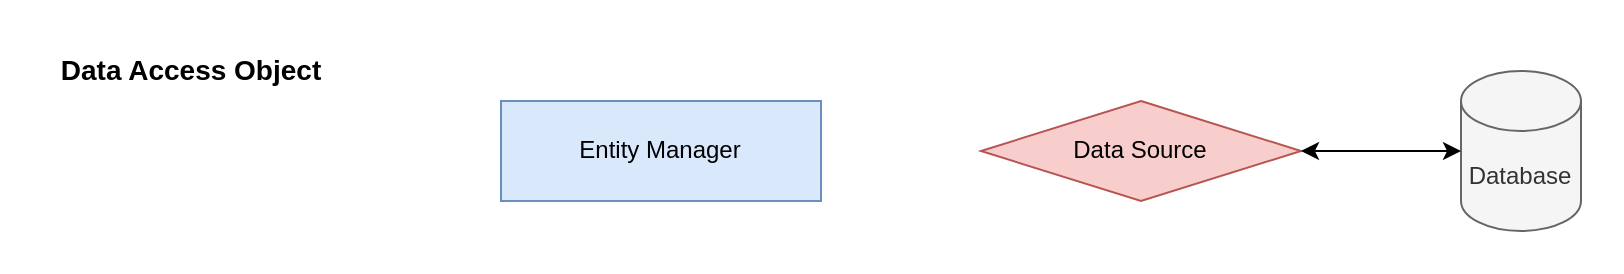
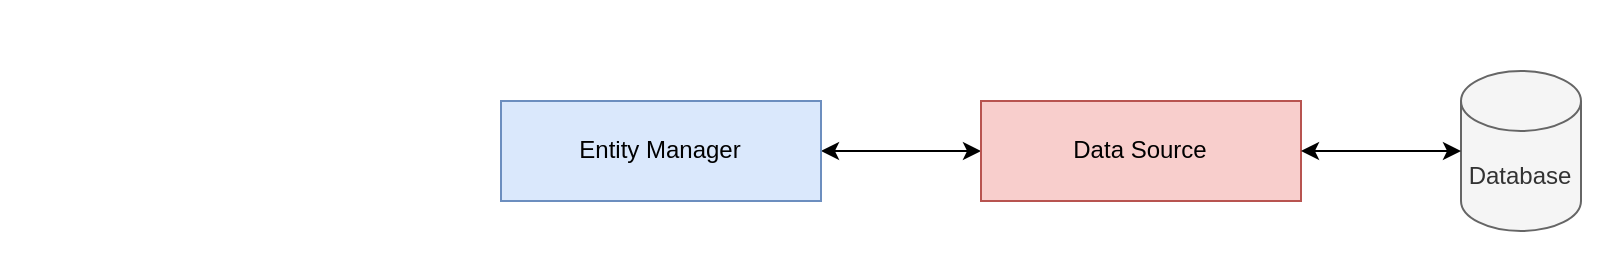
  <mxCell id="0" />
  <mxCell id="1" parent="0" />
+ <mxCell id="2" style="edgeStyle=orthogonalEdgeStyle;rounded=0;orthogonalLoop=1;jettySize=auto;html=1;startArrow=classic;startFill=1;" edge="1" parent="1" source="3" target="6"><mxGeometry relative="1" as="geometry" /></mxCell>
  <mxCell id="3" value="Entity Manager" style="rounded=0;whiteSpace=wrap;html=1;fillColor=#dae8fc;strokeColor=#6c8ebf;" parent="1" vertex="1"><mxGeometry x="250" y="50" width="160" height="50" as="geometry" /></mxCell>
  <mxCell id="4" value="Database" style="shape=cylinder3;whiteSpace=wrap;html=1;boundedLbl=1;backgroundOutline=1;size=15;fillColor=#f5f5f5;fontColor=#333333;strokeColor=#666666;" parent="1" vertex="1"><mxGeometry x="730" y="35" width="60" height="80" as="geometry" /></mxCell>
- <mxCell id="5" value="Data Access Object" style="text;html=1;align=center;verticalAlign=middle;resizable=0;points=[];autosize=1;strokeColor=none;fillColor=none;fontStyle=1;fontSize=14;" parent="1" vertex="1"><mxGeometry x="20" y="20" width="150" height="30" as="geometry" /></mxCell>
- <mxCell id="6" value="Data Source" style="rhombus;whiteSpace=wrap;html=1;fillColor=#f8cecc;strokeColor=#b85450;" vertex="1" parent="1"><mxGeometry x="490" y="50" width="160" height="50" as="geometry" /></mxCell>
+ <mxCell id="6" value="Data Source" style="rounded=0;whiteSpace=wrap;html=1;fillColor=#f8cecc;strokeColor=#b85450;" vertex="1" parent="1"><mxGeometry x="490" y="50" width="160" height="50" as="geometry" /></mxCell>
  <mxCell id="7" style="edgeStyle=orthogonalEdgeStyle;rounded=0;orthogonalLoop=1;jettySize=auto;html=1;entryX=0;entryY=0.5;entryDx=0;entryDy=0;entryPerimeter=0;startArrow=classic;startFill=1;" edge="1" parent="1" source="6" target="4"><mxGeometry relative="1" as="geometry" /></mxCell>
